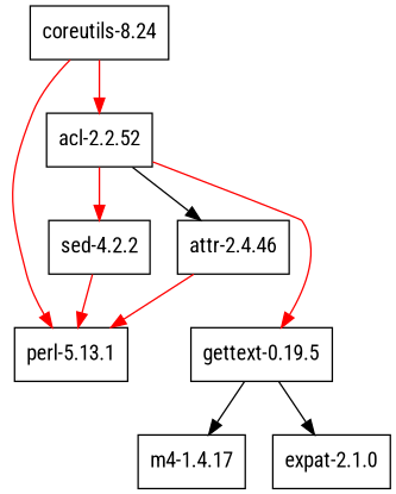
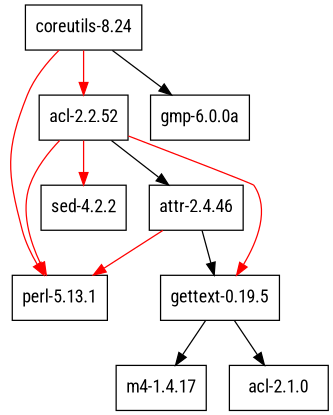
  digraph {
    fontname="Roboto Condensed"
    node [fontname="Roboto Condensed" shape=box]
    edge [color=red fontname="Roboto Condensed"]
    n1 [label="coreutils-8.24"]
    n2 [label="perl-5.13.1"]
    n3 [label="acl-2.2.52"]
+   n4 [label="gmp-6.0.0a"]
    n5 [label="gettext-0.19.5"]
    n6 [label="sed-4.2.2"]
    n7 [label="attr-2.4.46"]
    n8 [label="m4-1.4.17"]
-   n9 [label="expat-2.1.0"]
+   n9 [label="acl-2.1.0"]
    n1 -> n2
    n1 -> n3
-   n6 -> n2
+   n1 -> n4 [color=black]
+   n3 -> n2
    n3 -> n5
    n3 -> n6
    n3 -> n7 [color=black]
    n5 -> n8 [color=black]
    n5 -> n9 [color=black]
    n7 -> n2
+   n7 -> n5 [color=black]
  }
